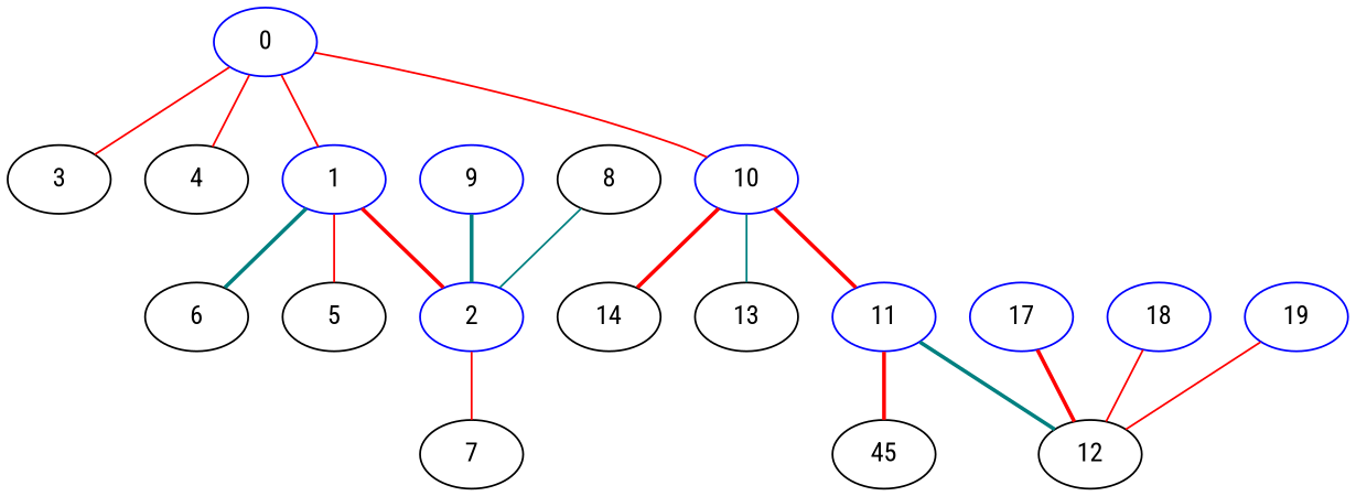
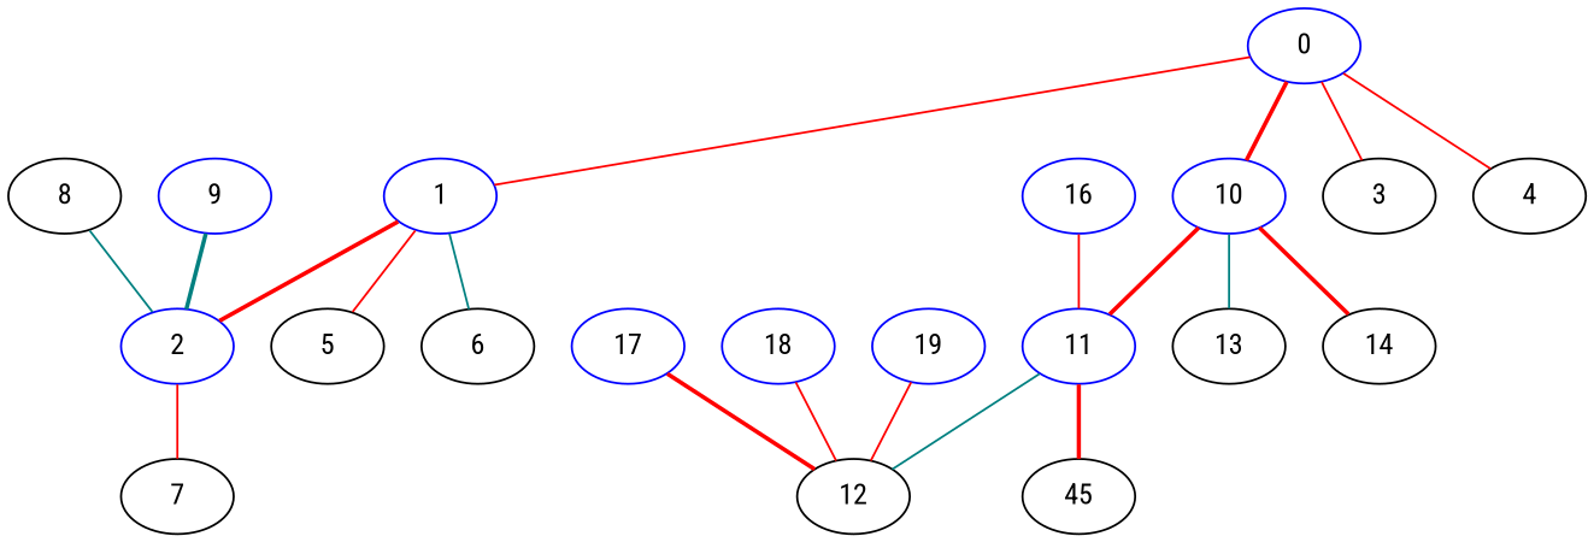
  strict graph {
    fontname="Roboto Condensed"
    node [color=blue fontname="Roboto Condensed"]
    edge [color=red fontname="Roboto Condensed" style=solid]
    0
    1
    10
    3 [color=""]
    4 [color=""]
    2
    5 [color=""]
    6 [color=""]
    11
    13 [color=""]
    14 [color=""]
    7 [color=""]
    12 [color=""]
    n14 [label=45 color=""]
    8 [color=black]
    9
+   16
    17
    18
    19
    0 -- 1
-   0 -- 10
+   0 -- 10 [style=bold]
    0 -- 3
    0 -- 4
    1 -- 2 [style=bold]
    1 -- 5
-   1 -- 6 [color=teal style=bold]
+   1 -- 6 [color=teal]
    10 -- 11 [style=bold]
    10 -- 13 [color=teal]
    10 -- 14 [style=bold]
    2 -- 7
-   11 -- 12 [color=teal style=bold]
+   11 -- 12 [color=teal]
    11 -- n14 [style=bold]
    8 -- 2 [color=teal]
    9 -- 2 [color=teal style=bold]
+   16 -- 11
    17 -- 12 [style=bold]
    18 -- 12
    19 -- 12
  }
